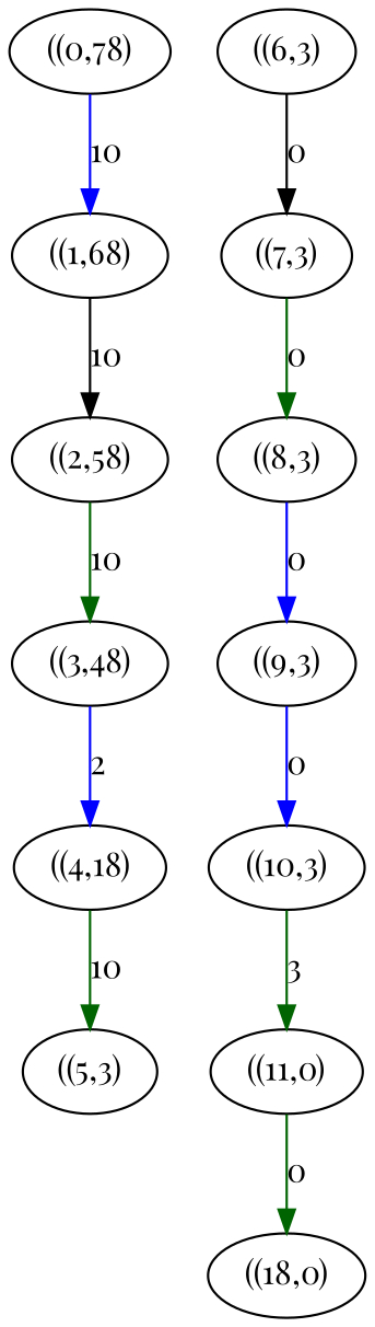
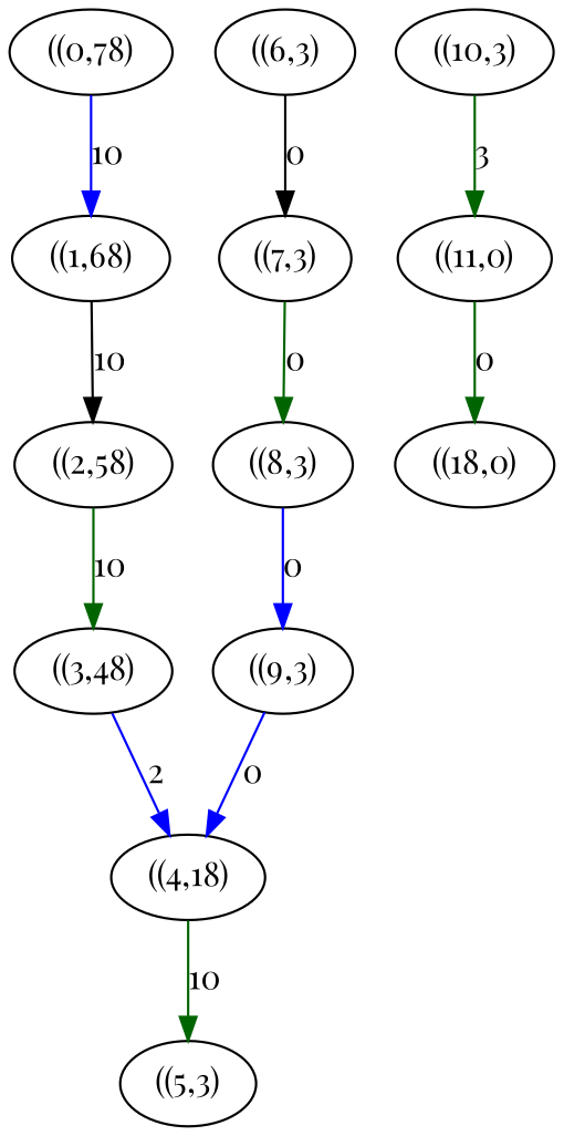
  strict digraph {
    fontname="Playfair Display"
    node [fontname="Playfair Display"]
    edge [color=darkgreen fontname="Playfair Display"]
    n1 [label="((0,78)"]
    n2 [label="((1,68)"]
    n3 [label="((2,58)"]
    n4 [label="((3,48)"]
    n5 [label="((4,18)"]
    n6 [label="((5,3)"]
    n7 [label="((6,3)"]
    n8 [label="((7,3)"]
    n9 [label="((8,3)"]
    n10 [label="((9,3)"]
    n11 [label="((10,3)"]
    n12 [label="((11,0)"]
    n13 [label="((18,0)"]
    n1 -> n2 [color=blue label=10]
    n2 -> n3 [color=black label=10]
    n3 -> n4 [label=10]
    n4 -> n5 [color=blue label=2]
    n5 -> n6 [label=10]
    n7 -> n8 [color=black label=0]
    n8 -> n9 [label=0]
    n9 -> n10 [color=blue label=0]
-   n10 -> n11 [color=blue label=0]
+   n10 -> n5 [color=blue label=0]
    n11 -> n12 [label=3]
    n12 -> n13 [label=0]
  }
